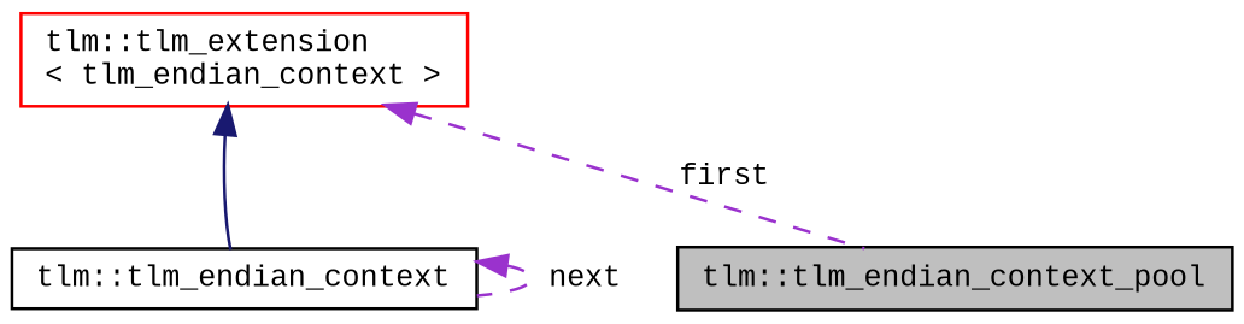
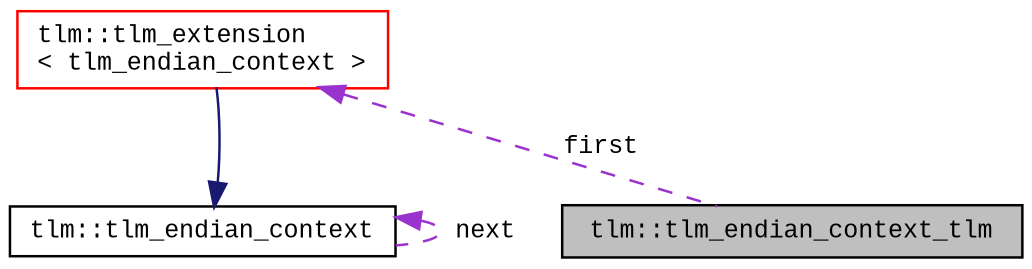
  digraph {
    fontname="Liberation Mono"
    node [color=black fillcolor=white fontname="Liberation Mono" fontsize=10 shape=record style=filled]
    edge [color=darkorchid3 dir=back fontname="Liberation Mono" fontsize=10 labelfontname=FreeSans labelfontsize=10 style=dashed]
-   n1 [fillcolor=grey75 fontcolor=black height=0.2 label="tlm::tlm_endian_context_pool" width=0.4]
+   n1 [fillcolor=grey75 fontcolor=black height=0.2 label="tlm::tlm_endian_context_tlm" width=0.4]
    n2 [height=0.2 label="tlm::tlm_endian_context" width=0.4]
    n3 [color=red height=0.2 label="tlm::tlm_extension\l\< tlm_endian_context \>" width=0.4]
    n2 -> n2 [label=" next"]
    n3 -> n1 [label=" first"]
-   n3 -> n2 [color=midnightblue style=solid]
+   n2 -> n3 [color=midnightblue style=solid]
  }
